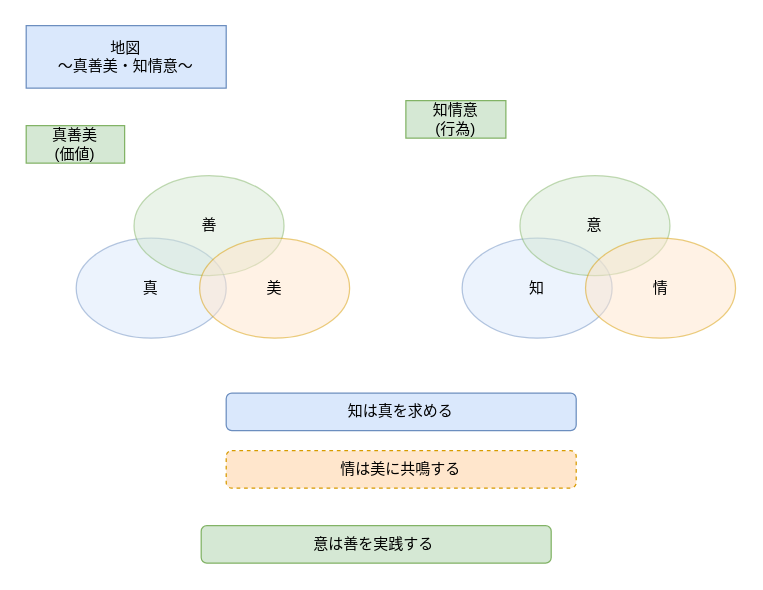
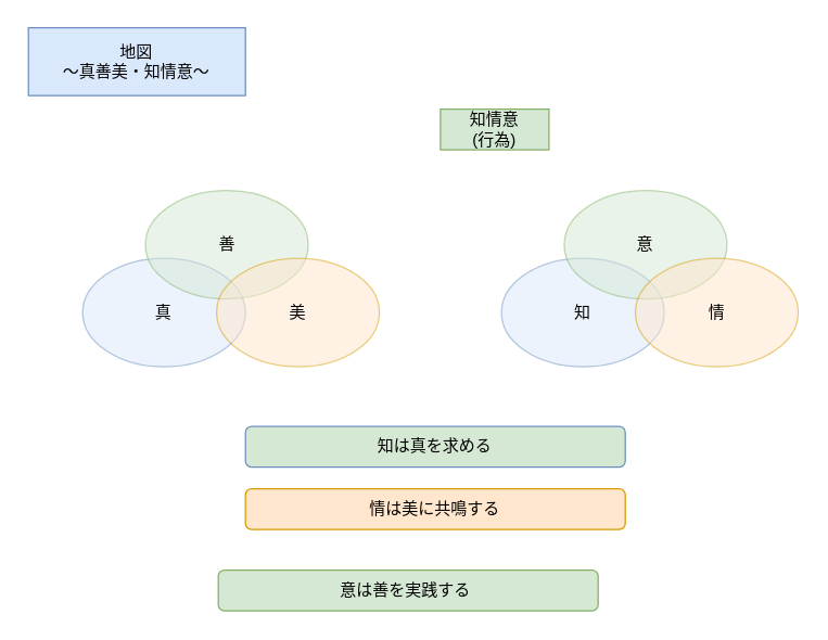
  <mxCell id="0" />
  <mxCell id="1" parent="0" />
  <mxCell id="2" value="地図&lt;div&gt;～真善美・知情意～&lt;/div&gt;" style="text;html=1;align=center;verticalAlign=middle;whiteSpace=wrap;rounded=0;fillColor=#dae8fc;strokeColor=#6c8ebf;" parent="1" vertex="1"><mxGeometry x="20.26" y="20" width="160" height="50" as="geometry" /></mxCell>
  <mxCell id="3" value="真" style="ellipse;whiteSpace=wrap;html=1;opacity=50;fillColor=#dae8fc;strokeColor=#6c8ebf;" parent="1" vertex="1"><mxGeometry x="60.26" y="190" width="120" height="80" as="geometry" /></mxCell>
  <mxCell id="4" value="善" style="ellipse;whiteSpace=wrap;html=1;opacity=50;fillColor=#d5e8d4;strokeColor=#82b366;" parent="1" vertex="1"><mxGeometry x="106.52" y="140" width="120" height="80" as="geometry" /></mxCell>
  <mxCell id="5" value="美" style="ellipse;whiteSpace=wrap;html=1;opacity=50;fillColor=#ffe6cc;strokeColor=#d79b00;" parent="1" vertex="1"><mxGeometry x="159" y="190" width="120" height="80" as="geometry" /></mxCell>
- <mxCell id="6" value="真善美&lt;div&gt;(価値)&lt;/div&gt;" style="text;html=1;align=center;verticalAlign=middle;whiteSpace=wrap;rounded=0;fillColor=#d5e8d4;strokeColor=#82b366;" parent="1" vertex="1"><mxGeometry x="20.26" y="100" width="78.74" height="30" as="geometry" /></mxCell>
  <mxCell id="7" value="知情意&lt;div&gt;(行為)&lt;/div&gt;" style="text;html=1;align=center;verticalAlign=middle;whiteSpace=wrap;rounded=0;fillColor=#d5e8d4;strokeColor=#82b366;" vertex="1" parent="1"><mxGeometry x="324" y="80" width="80" height="30" as="geometry" /></mxCell>
  <mxCell id="8" value="知" style="ellipse;whiteSpace=wrap;html=1;opacity=50;fillColor=#dae8fc;strokeColor=#6c8ebf;" vertex="1" parent="1"><mxGeometry x="369" y="190" width="120" height="80" as="geometry" /></mxCell>
  <mxCell id="9" value="意" style="ellipse;whiteSpace=wrap;html=1;opacity=50;fillColor=#d5e8d4;strokeColor=#82b366;" vertex="1" parent="1"><mxGeometry x="415.26" y="140" width="120" height="80" as="geometry" /></mxCell>
  <mxCell id="10" value="情" style="ellipse;whiteSpace=wrap;html=1;opacity=50;fillColor=#ffe6cc;strokeColor=#d79b00;" vertex="1" parent="1"><mxGeometry x="467.74" y="190" width="120" height="80" as="geometry" /></mxCell>
- <mxCell id="11" value="知は真を求める" style="rounded=1;whiteSpace=wrap;html=1;fillColor=#dae8fc;strokeColor=#6c8ebf;" vertex="1" parent="1"><mxGeometry x="180.26" y="314" width="280" height="30" as="geometry" /></mxCell>
- <mxCell id="12" value="情は美に共鳴する" style="rounded=1;whiteSpace=wrap;html=1;fillColor=#ffe6cc;strokeColor=#d79b00;dashed=1;" vertex="1" parent="1"><mxGeometry x="180.26" y="360" width="280" height="30" as="geometry" /></mxCell>
+ <mxCell id="11" value="知は真を求める" style="rounded=1;whiteSpace=wrap;html=1;fillColor=#d5e8d4;strokeColor=#6c8ebf;" vertex="1" parent="1"><mxGeometry x="180.26" y="314" width="280" height="30" as="geometry" /></mxCell>
+ <mxCell id="12" value="情は美に共鳴する" style="rounded=1;whiteSpace=wrap;html=1;fillColor=#ffe6cc;strokeColor=#d79b00;" vertex="1" parent="1"><mxGeometry x="180.26" y="360" width="280" height="30" as="geometry" /></mxCell>
  <mxCell id="13" value="意は善を実践する&amp;nbsp;" style="rounded=1;whiteSpace=wrap;html=1;fillColor=#d5e8d4;strokeColor=#82b366;" vertex="1" parent="1"><mxGeometry x="160.26" y="420" width="280" height="30" as="geometry" /></mxCell>
